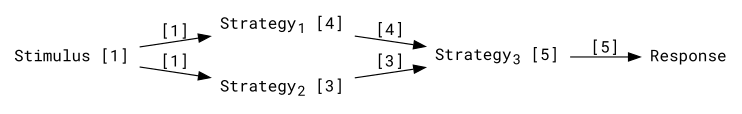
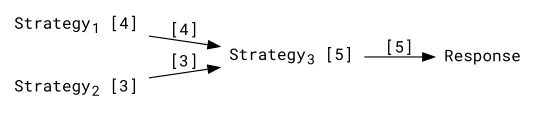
  digraph {
    rankdir=LR
    fontname="Roboto Mono"
    node [fontname="Roboto Mono" shape=plaintext]
    edge [labeldistance=3.0 fontname="Roboto Mono"]
-   n1 [label=<Stimulus [1]>]
    n2 [label=<Strategy<SUB>1</SUB> [4]>]
    n3 [label=<Strategy<SUB>2</SUB> [3]>]
    n4 [label=<Strategy<SUB>3</SUB> [5]>]
    Response
-   n1 -> n2 [label=<[1]>]
-   n1 -> n3 [label=<[1]>]
    n2 -> n4 [label=<[4]>]
    n3 -> n4 [label=<[3]>]
    n4 -> Response [label=<[5]>]
  }
